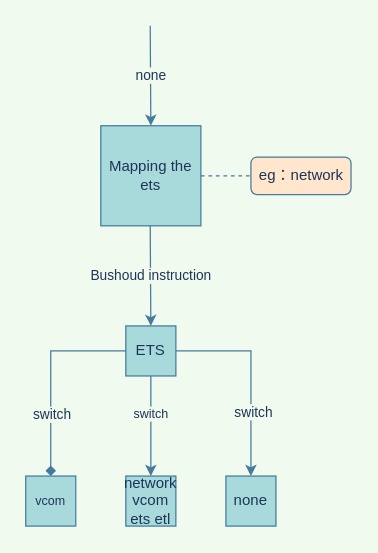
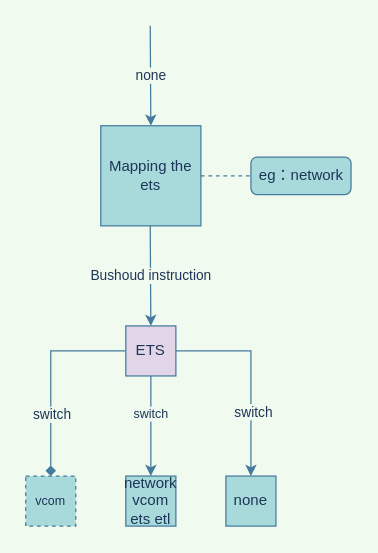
  <mxCell id="0" />
  <mxCell id="1" parent="0" />
  <mxCell id="2" value="Mapping the ets" style="whiteSpace=wrap;html=1;aspect=fixed;fillColor=#A8DADC;strokeColor=#457B9D;rounded=0;shadow=0;glass=0;sketch=0;fontColor=#1D3557;" parent="1" vertex="1"><mxGeometry x="80" y="100" width="80" height="80" as="geometry" /></mxCell>
  <mxCell id="3" value="" style="endArrow=classic;html=1;rounded=0;labelBackgroundColor=#F1FAEE;strokeColor=#457B9D;fontColor=#1D3557;" parent="1" edge="1"><mxGeometry relative="1" as="geometry"><mxPoint x="119.5" y="180" as="sourcePoint" /><mxPoint x="120" y="260" as="targetPoint" /></mxGeometry></mxCell>
  <mxCell id="4" value="Bushoud instruction" style="edgeLabel;resizable=0;html=1;align=center;verticalAlign=middle;rounded=0;shadow=0;glass=0;sketch=0;fillColor=#A8DADC;labelBackgroundColor=#F1FAEE;fontColor=#1D3557;" parent="3" connectable="0" vertex="1"><mxGeometry relative="1" as="geometry" /></mxCell>
- <mxCell id="5" value="ETS" style="whiteSpace=wrap;html=1;aspect=fixed;rounded=0;shadow=0;glass=0;sketch=0;fillColor=#A8DADC;strokeColor=#457B9D;fontColor=#1D3557;" parent="1" vertex="1"><mxGeometry x="100" y="260" width="40" height="40" as="geometry" /></mxCell>
- <mxCell id="6" value="&lt;span style=&quot;font-size: 10px;&quot;&gt;vcom&lt;/span&gt;" style="whiteSpace=wrap;html=1;aspect=fixed;rounded=0;shadow=0;glass=0;sketch=0;fillColor=#A8DADC;strokeColor=#457B9D;fontColor=#1D3557;" parent="1" vertex="1"><mxGeometry x="20" y="380" width="40" height="40" as="geometry" /></mxCell>
+ <mxCell id="5" value="ETS" style="whiteSpace=wrap;html=1;aspect=fixed;rounded=0;shadow=0;glass=0;sketch=0;fillColor=#e1d5e7;strokeColor=#457B9D;fontColor=#1D3557;" parent="1" vertex="1"><mxGeometry x="100" y="260" width="40" height="40" as="geometry" /></mxCell>
+ <mxCell id="6" value="&lt;span style=&quot;font-size: 10px;&quot;&gt;vcom&lt;/span&gt;" style="whiteSpace=wrap;html=1;aspect=fixed;rounded=0;shadow=0;glass=0;sketch=0;fillColor=#A8DADC;strokeColor=#457B9D;fontColor=#1D3557;dashed=1;" parent="1" vertex="1"><mxGeometry x="20" y="380" width="40" height="40" as="geometry" /></mxCell>
  <mxCell id="7" value="network vcom ets etl" style="whiteSpace=wrap;html=1;aspect=fixed;rounded=0;shadow=0;glass=0;sketch=0;fillColor=#A8DADC;strokeColor=#457B9D;fontColor=#1D3557;" parent="1" vertex="1"><mxGeometry x="100" y="380" width="40" height="40" as="geometry" /></mxCell>
  <mxCell id="8" value="none" style="whiteSpace=wrap;html=1;aspect=fixed;rounded=0;shadow=0;glass=0;sketch=0;fillColor=#A8DADC;strokeColor=#457B9D;fontColor=#1D3557;" parent="1" vertex="1"><mxGeometry x="180" y="380" width="40" height="40" as="geometry" /></mxCell>
  <mxCell id="9" value="" style="edgeStyle=elbowEdgeStyle;elbow=vertical;endArrow=diamond;html=1;rounded=0;fontSize=10;exitX=0;exitY=0.5;exitDx=0;exitDy=0;entryX=0.5;entryY=0;entryDx=0;entryDy=0;labelBackgroundColor=#F1FAEE;strokeColor=#457B9D;fontColor=#1D3557;" parent="1" source="5" target="6" edge="1"><mxGeometry width="50" height="50" relative="1" as="geometry"><mxPoint x="50" y="340" as="sourcePoint" /><mxPoint x="90" y="370" as="targetPoint" /><Array as="points"><mxPoint x="70" y="280" /></Array></mxGeometry></mxCell>
  <mxCell id="10" value="switch" style="edgeLabel;html=1;align=center;verticalAlign=middle;resizable=0;points=[];fontColor=#1D3557;labelBackgroundColor=#F1FAEE;" parent="9" vertex="1" connectable="0"><mxGeometry x="0.292" y="-1" relative="1" as="geometry"><mxPoint x="1" y="7" as="offset" /></mxGeometry></mxCell>
  <mxCell id="11" value="" style="edgeStyle=elbowEdgeStyle;elbow=vertical;endArrow=classic;html=1;rounded=0;fontSize=10;exitX=1;exitY=0.5;exitDx=0;exitDy=0;entryX=0.5;entryY=0;entryDx=0;entryDy=0;labelBackgroundColor=#F1FAEE;strokeColor=#457B9D;fontColor=#1D3557;" parent="1" source="5" target="8" edge="1"><mxGeometry width="50" height="50" relative="1" as="geometry"><mxPoint x="260" y="280" as="sourcePoint" /><mxPoint x="200" y="340" as="targetPoint" /><Array as="points"><mxPoint x="180" y="280" /></Array></mxGeometry></mxCell>
  <mxCell id="12" value="switch" style="edgeLabel;html=1;align=center;verticalAlign=middle;resizable=0;points=[];fontColor=#1D3557;labelBackgroundColor=#F1FAEE;" parent="11" vertex="1" connectable="0"><mxGeometry x="0.349" y="1" relative="1" as="geometry"><mxPoint as="offset" /></mxGeometry></mxCell>
  <mxCell id="13" value="switch" style="edgeStyle=elbowEdgeStyle;elbow=vertical;endArrow=classic;html=1;rounded=0;fontSize=10;exitX=0;exitY=0.5;exitDx=0;exitDy=0;entryX=0.5;entryY=0;entryDx=0;entryDy=0;labelBackgroundColor=#F1FAEE;strokeColor=#457B9D;fontColor=#1D3557;" parent="1" target="7" edge="1"><mxGeometry x="-0.25" width="50" height="50" relative="1" as="geometry"><mxPoint x="120" y="300" as="sourcePoint" /><mxPoint x="60" y="360" as="targetPoint" /><Array as="points" /><mxPoint as="offset" /></mxGeometry></mxCell>
  <mxCell id="14" style="edgeStyle=orthogonalEdgeStyle;rounded=0;orthogonalLoop=1;jettySize=auto;html=1;exitX=0.5;exitY=1;exitDx=0;exitDy=0;strokeColor=#457B9D;fontColor=#1D3557;fillColor=#A8DADC;labelBackgroundColor=#F1FAEE;" parent="1" edge="1"><mxGeometry relative="1" as="geometry"><mxPoint x="225" y="140" as="sourcePoint" /><mxPoint x="225" y="140" as="targetPoint" /></mxGeometry></mxCell>
  <mxCell id="15" style="edgeStyle=orthogonalEdgeStyle;rounded=0;orthogonalLoop=1;jettySize=auto;html=1;exitX=0.5;exitY=1;exitDx=0;exitDy=0;strokeColor=#457B9D;fontColor=#1D3557;fillColor=#A8DADC;labelBackgroundColor=#F1FAEE;" parent="1" edge="1"><mxGeometry relative="1" as="geometry"><mxPoint x="225" y="140" as="sourcePoint" /><mxPoint x="225" y="140" as="targetPoint" /></mxGeometry></mxCell>
  <mxCell id="16" style="edgeStyle=orthogonalEdgeStyle;rounded=0;orthogonalLoop=1;jettySize=auto;html=1;exitX=0.5;exitY=1;exitDx=0;exitDy=0;strokeColor=#457B9D;fontColor=#1D3557;fillColor=#A8DADC;labelBackgroundColor=#F1FAEE;" parent="1" edge="1"><mxGeometry relative="1" as="geometry"><mxPoint x="225" y="140" as="sourcePoint" /><mxPoint x="225" y="140" as="targetPoint" /></mxGeometry></mxCell>
- <mxCell id="17" value="eg：network" style="html=1;rounded=1;absoluteArcSize=1;arcSize=10;strokeColor=#457B9D;fontColor=#1D3557;fillColor=#ffe6cc;" parent="1" vertex="1"><mxGeometry x="200" y="125" width="80" height="30" as="geometry" /></mxCell>
+ <mxCell id="17" value="eg：network" style="html=1;rounded=1;absoluteArcSize=1;arcSize=10;strokeColor=#457B9D;fontColor=#1D3557;fillColor=#A8DADC;" parent="1" vertex="1"><mxGeometry x="200" y="125" width="80" height="30" as="geometry" /></mxCell>
  <mxCell id="18" value="" style="endArrow=none;dashed=1;html=1;rounded=0;strokeColor=#457B9D;fontColor=#1D3557;fillColor=#A8DADC;entryX=0;entryY=0.5;entryDx=0;entryDy=0;labelBackgroundColor=#F1FAEE;" parent="1" target="17" edge="1"><mxGeometry width="50" height="50" relative="1" as="geometry"><mxPoint x="160" y="140" as="sourcePoint" /><mxPoint x="210" y="90" as="targetPoint" /></mxGeometry></mxCell>
  <mxCell id="19" value="none" style="endArrow=classic;html=1;rounded=0;labelBackgroundColor=#F1FAEE;strokeColor=#457B9D;fontColor=#1D3557;" edge="1" parent="1"><mxGeometry relative="1" as="geometry"><mxPoint x="119.5" y="20" as="sourcePoint" /><mxPoint x="120" y="100" as="targetPoint" /></mxGeometry></mxCell>
  <mxCell id="20" value="" style="edgeLabel;resizable=0;html=1;align=center;verticalAlign=middle;rounded=0;shadow=0;glass=0;sketch=0;fillColor=#A8DADC;labelBackgroundColor=#F1FAEE;fontColor=#1D3557;" connectable="0" vertex="1" parent="19"><mxGeometry relative="1" as="geometry" /></mxCell>
